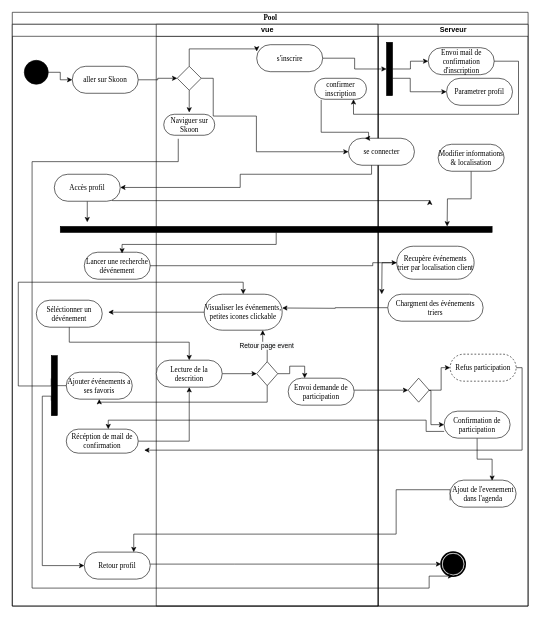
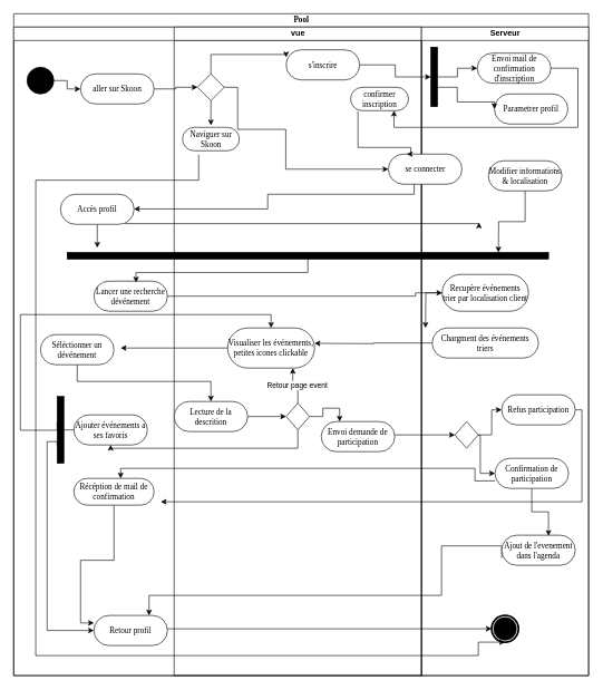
  <mxCell id="0" />
  <mxCell id="1" parent="0" />
  <mxCell id="2" value="Pool" style="swimlane;html=1;childLayout=stackLayout;startSize=20;rounded=0;shadow=0;comic=0;labelBackgroundColor=none;strokeWidth=1;fontFamily=Verdana;fontSize=12;align=center;" parent="1" vertex="1"><mxGeometry x="20" y="20" width="860" height="990" as="geometry" /></mxCell>
  <mxCell id="3" value="CLient" style="swimlane;html=1;startSize=20;" parent="2" vertex="1"><mxGeometry y="20" width="610" height="970" as="geometry" /></mxCell>
  <mxCell id="4" value="vue" style="swimlane;html=1;startSize=20;align=center;" parent="3" vertex="1"><mxGeometry x="240" width="370" height="970" as="geometry" /></mxCell>
  <mxCell id="5" value="" style="rounded=0;whiteSpace=wrap;html=1;fillColor=#000000;" parent="4" vertex="1"><mxGeometry x="-160" y="337" width="720" height="10" as="geometry" /></mxCell>
  <mxCell id="6" value="Visualiser les événements, petites icones clickable" style="rounded=1;whiteSpace=wrap;html=1;shadow=0;comic=0;labelBackgroundColor=none;strokeWidth=1;fontFamily=Verdana;fontSize=12;align=center;arcSize=50;" parent="4" vertex="1"><mxGeometry x="80" y="450" width="130" height="60" as="geometry" /></mxCell>
  <mxCell id="7" style="edgeStyle=orthogonalEdgeStyle;rounded=0;orthogonalLoop=1;jettySize=auto;html=1;entryX=0.75;entryY=1;entryDx=0;entryDy=0;" parent="4" source="10" target="6" edge="1"><mxGeometry relative="1" as="geometry"><Array as="points"><mxPoint x="185" y="536" /><mxPoint x="178" y="536" /></Array></mxGeometry></mxCell>
  <mxCell id="8" value="&lt;span style=&quot;background-color: rgb(248 , 249 , 250)&quot;&gt;Retour page event&lt;/span&gt;" style="edgeLabel;html=1;align=center;verticalAlign=middle;resizable=0;points=[];" vertex="1" connectable="0" parent="7"><mxGeometry x="-0.373" y="2" relative="1" as="geometry"><mxPoint y="-8" as="offset" /></mxGeometry></mxCell>
  <mxCell id="9" style="edgeStyle=orthogonalEdgeStyle;rounded=0;orthogonalLoop=1;jettySize=auto;html=1;entryX=0.25;entryY=0;entryDx=0;entryDy=0;" edge="1" parent="4" source="10" target="14"><mxGeometry relative="1" as="geometry" /></mxCell>
  <mxCell id="10" value="" style="rhombus;whiteSpace=wrap;html=1;fillColor=#FFFFFF;" parent="4" vertex="1"><mxGeometry x="167.5" y="562.5" width="35" height="40" as="geometry" /></mxCell>
  <mxCell id="11" style="edgeStyle=orthogonalEdgeStyle;rounded=0;orthogonalLoop=1;jettySize=auto;html=1;" parent="4" source="12" target="10" edge="1"><mxGeometry relative="1" as="geometry" /></mxCell>
  <mxCell id="12" value="Lecture de la descrition" style="rounded=1;whiteSpace=wrap;html=1;shadow=0;comic=0;labelBackgroundColor=none;strokeWidth=1;fontFamily=Verdana;fontSize=12;align=center;arcSize=50;" parent="4" vertex="1"><mxGeometry y="560" width="110" height="45" as="geometry" /></mxCell>
  <mxCell id="13" value="Naviguer sur Skoon" style="rounded=1;whiteSpace=wrap;html=1;shadow=0;comic=0;labelBackgroundColor=none;strokeWidth=1;fontFamily=Verdana;fontSize=12;align=center;arcSize=50;" vertex="1" parent="4"><mxGeometry x="12.5" y="150" width="85" height="35" as="geometry" /></mxCell>
  <mxCell id="14" value="Envoi demande de participation" style="rounded=1;whiteSpace=wrap;html=1;shadow=0;comic=0;labelBackgroundColor=none;strokeWidth=1;fontFamily=Verdana;fontSize=12;align=center;arcSize=50;" parent="4" vertex="1"><mxGeometry x="220" y="590" width="110" height="45" as="geometry" /></mxCell>
  <mxCell id="15" value="Séléctionner un dévénement" style="rounded=1;whiteSpace=wrap;html=1;shadow=0;comic=0;labelBackgroundColor=none;strokeWidth=1;fontFamily=Verdana;fontSize=12;align=center;arcSize=50;" parent="3" vertex="1"><mxGeometry x="40" y="460" width="110" height="45" as="geometry" /></mxCell>
  <mxCell id="16" style="edgeStyle=orthogonalEdgeStyle;rounded=0;orthogonalLoop=1;jettySize=auto;html=1;" parent="3" source="15" target="12" edge="1"><mxGeometry relative="1" as="geometry"><mxPoint x="110" y="580" as="targetPoint" /><Array as="points"><mxPoint x="95" y="530" /><mxPoint x="295" y="530" /></Array></mxGeometry></mxCell>
  <mxCell id="17" style="edgeStyle=orthogonalEdgeStyle;rounded=0;orthogonalLoop=1;jettySize=auto;html=1;" parent="3" source="37" edge="1"><mxGeometry relative="1" as="geometry"><mxPoint x="450" y="473" as="targetPoint" /></mxGeometry></mxCell>
- <mxCell id="18" style="edgeStyle=orthogonalEdgeStyle;rounded=0;orthogonalLoop=1;jettySize=auto;html=1;" edge="1" parent="3" source="19" target="12"><mxGeometry relative="1" as="geometry" /></mxCell>
+ <mxCell id="18" style="edgeStyle=orthogonalEdgeStyle;rounded=0;orthogonalLoop=1;jettySize=auto;html=1;entryX=0;entryY=0.25;entryDx=0;entryDy=0;" edge="1" parent="3" source="19" target="26"><mxGeometry relative="1" as="geometry" /></mxCell>
  <mxCell id="19" value="Récéption de mail de confirmation" style="rounded=1;whiteSpace=wrap;html=1;shadow=0;comic=0;labelBackgroundColor=none;strokeWidth=1;fontFamily=Verdana;fontSize=12;align=center;arcSize=50;" parent="3" vertex="1"><mxGeometry x="90" y="675" width="120" height="40" as="geometry" /></mxCell>
  <mxCell id="20" style="edgeStyle=orthogonalEdgeStyle;rounded=0;orthogonalLoop=1;jettySize=auto;html=1;entryX=0.5;entryY=0;entryDx=0;entryDy=0;exitX=0.38;exitY=1;exitDx=0;exitDy=0;exitPerimeter=0;" edge="1" parent="3" source="25" target="6"><mxGeometry relative="1" as="geometry"><Array as="points"><mxPoint x="10" y="603" /><mxPoint x="10" y="430" /><mxPoint x="385" y="430" /></Array></mxGeometry></mxCell>
  <mxCell id="21" value="Ajouter événements a ses favoris" style="rounded=1;whiteSpace=wrap;html=1;shadow=0;comic=0;labelBackgroundColor=none;strokeWidth=1;fontFamily=Verdana;fontSize=12;align=center;arcSize=50;" parent="3" vertex="1"><mxGeometry x="90" y="580" width="110" height="45" as="geometry" /></mxCell>
  <mxCell id="22" style="edgeStyle=orthogonalEdgeStyle;rounded=0;orthogonalLoop=1;jettySize=auto;html=1;entryX=0.5;entryY=1;entryDx=0;entryDy=0;" parent="3" source="10" target="21" edge="1"><mxGeometry relative="1" as="geometry"><mxPoint x="130" y="610" as="targetPoint" /><Array as="points"><mxPoint x="425" y="630" /><mxPoint x="145" y="630" /></Array></mxGeometry></mxCell>
  <mxCell id="23" value="Lancer une recherche dévénement" style="rounded=1;whiteSpace=wrap;html=1;shadow=0;comic=0;labelBackgroundColor=none;strokeWidth=1;fontFamily=Verdana;fontSize=12;align=center;arcSize=50;" parent="3" vertex="1"><mxGeometry x="120" y="380" width="110" height="45" as="geometry" /></mxCell>
  <mxCell id="24" style="edgeStyle=orthogonalEdgeStyle;rounded=0;orthogonalLoop=1;jettySize=auto;html=1;entryX=0.573;entryY=0.044;entryDx=0;entryDy=0;entryPerimeter=0;" edge="1" parent="3" source="5" target="23"><mxGeometry relative="1" as="geometry" /></mxCell>
  <mxCell id="25" value="" style="rounded=0;whiteSpace=wrap;html=1;fillColor=#000000;rotation=90;" vertex="1" parent="3"><mxGeometry x="20" y="597.5" width="100" height="10" as="geometry" /></mxCell>
  <mxCell id="26" value="Retour profil" style="rounded=1;whiteSpace=wrap;html=1;shadow=0;comic=0;labelBackgroundColor=none;strokeWidth=1;fontFamily=Verdana;fontSize=12;align=center;arcSize=50;" parent="3" vertex="1"><mxGeometry x="120" y="880" width="110" height="45" as="geometry" /></mxCell>
  <mxCell id="27" style="edgeStyle=orthogonalEdgeStyle;rounded=0;orthogonalLoop=1;jettySize=auto;html=1;" edge="1" parent="3" source="39"><mxGeometry relative="1" as="geometry"><mxPoint x="725" y="337" as="targetPoint" /></mxGeometry></mxCell>
  <mxCell id="28" style="edgeStyle=orthogonalEdgeStyle;rounded=0;orthogonalLoop=1;jettySize=auto;html=1;exitX=0.75;exitY=1;exitDx=0;exitDy=0;entryX=0;entryY=0.5;entryDx=0;entryDy=0;" edge="1" parent="3" source="25" target="26"><mxGeometry relative="1" as="geometry"><mxPoint x="20" y="910" as="targetPoint" /><Array as="points"><mxPoint x="65" y="620" /><mxPoint x="50" y="620" /><mxPoint x="50" y="903" /></Array></mxGeometry></mxCell>
  <mxCell id="29" style="edgeStyle=orthogonalEdgeStyle;rounded=0;orthogonalLoop=1;jettySize=auto;html=1;entryX=0;entryY=0.5;entryDx=0;entryDy=0;" edge="1" parent="2" source="26" target="35"><mxGeometry relative="1" as="geometry"><Array as="points"><mxPoint x="370" y="920" /><mxPoint x="370" y="920" /></Array></mxGeometry></mxCell>
  <mxCell id="30" style="edgeStyle=orthogonalEdgeStyle;rounded=0;orthogonalLoop=1;jettySize=auto;html=1;entryX=0;entryY=0.5;entryDx=0;entryDy=0;" parent="2" source="23" edge="1" target="36"><mxGeometry relative="1" as="geometry"><mxPoint x="560" y="422.5" as="targetPoint" /><Array as="points"><mxPoint x="601" y="423" /></Array></mxGeometry></mxCell>
  <mxCell id="31" style="edgeStyle=orthogonalEdgeStyle;rounded=0;orthogonalLoop=1;jettySize=auto;html=1;entryX=0.75;entryY=0;entryDx=0;entryDy=0;exitX=0;exitY=0.75;exitDx=0;exitDy=0;" edge="1" parent="2" source="38" target="26"><mxGeometry relative="1" as="geometry"><Array as="points"><mxPoint x="640" y="796" /><mxPoint x="640" y="870" /><mxPoint x="203" y="870" /></Array></mxGeometry></mxCell>
  <mxCell id="32" style="edgeStyle=orthogonalEdgeStyle;rounded=0;orthogonalLoop=1;jettySize=auto;html=1;exitX=0;exitY=0.75;exitDx=0;exitDy=0;" edge="1" parent="2" source="41" target="19"><mxGeometry relative="1" as="geometry"><Array as="points"><mxPoint x="690" y="680" /><mxPoint x="160" y="680" /></Array></mxGeometry></mxCell>
  <mxCell id="33" style="edgeStyle=orthogonalEdgeStyle;rounded=0;orthogonalLoop=1;jettySize=auto;html=1;" edge="1" parent="2" source="44"><mxGeometry relative="1" as="geometry"><mxPoint x="220" y="730" as="targetPoint" /><Array as="points"><mxPoint x="850" y="593" /><mxPoint x="850" y="730" /><mxPoint x="220" y="730" /></Array></mxGeometry></mxCell>
  <mxCell id="34" value="Serveur" style="swimlane;html=1;startSize=20;" parent="2" vertex="1"><mxGeometry x="610" y="20" width="250" height="970" as="geometry" /></mxCell>
  <mxCell id="35" value="" style="shape=mxgraph.bpmn.shape;html=1;verticalLabelPosition=bottom;labelBackgroundColor=#ffffff;verticalAlign=top;perimeter=ellipsePerimeter;outline=end;symbol=terminate;rounded=0;shadow=0;comic=0;strokeWidth=1;fontFamily=Verdana;fontSize=12;align=center;" parent="34" vertex="1"><mxGeometry x="105" y="880" width="40" height="40" as="geometry" /></mxCell>
  <mxCell id="36" value="Recupère événements trier par localisation client" style="rounded=1;whiteSpace=wrap;html=1;shadow=0;comic=0;labelBackgroundColor=none;strokeWidth=1;fontFamily=Verdana;fontSize=12;align=center;arcSize=50;" parent="34" vertex="1"><mxGeometry x="31" y="370" width="129" height="55" as="geometry" /></mxCell>
  <mxCell id="37" value="Chargment des événements triers" style="rounded=1;whiteSpace=wrap;html=1;shadow=0;comic=0;labelBackgroundColor=none;strokeWidth=1;fontFamily=Verdana;fontSize=12;align=center;arcSize=50;" parent="34" vertex="1"><mxGeometry x="16" y="450" width="159" height="45" as="geometry" /></mxCell>
  <mxCell id="38" value="Ajout de l'evenement dans l'agenda" style="rounded=1;whiteSpace=wrap;html=1;shadow=0;comic=0;labelBackgroundColor=none;strokeWidth=1;fontFamily=Verdana;fontSize=12;align=center;arcSize=50;" parent="34" vertex="1"><mxGeometry x="120" y="760" width="110" height="45" as="geometry" /></mxCell>
  <mxCell id="39" value="Modifier informations &amp;amp; localisation" style="rounded=1;whiteSpace=wrap;html=1;shadow=0;comic=0;labelBackgroundColor=none;strokeWidth=1;fontFamily=Verdana;fontSize=12;align=center;arcSize=50;" vertex="1" parent="34"><mxGeometry x="100" y="200" width="110" height="45" as="geometry" /></mxCell>
  <mxCell id="40" style="edgeStyle=orthogonalEdgeStyle;rounded=0;orthogonalLoop=1;jettySize=auto;html=1;entryX=0.636;entryY=0.022;entryDx=0;entryDy=0;entryPerimeter=0;" edge="1" parent="34" source="41" target="38"><mxGeometry relative="1" as="geometry" /></mxCell>
  <mxCell id="41" value="Confirmation de participation" style="rounded=1;whiteSpace=wrap;html=1;shadow=0;comic=0;labelBackgroundColor=none;strokeWidth=1;fontFamily=Verdana;fontSize=12;align=center;arcSize=50;" vertex="1" parent="34"><mxGeometry x="110" y="645" width="110" height="45" as="geometry" /></mxCell>
  <mxCell id="42" style="edgeStyle=orthogonalEdgeStyle;rounded=0;orthogonalLoop=1;jettySize=auto;html=1;entryX=0;entryY=0.5;entryDx=0;entryDy=0;" edge="1" parent="34" target="41"><mxGeometry relative="1" as="geometry"><mxPoint x="65" y="610" as="sourcePoint" /></mxGeometry></mxCell>
  <mxCell id="43" value="" style="rhombus;whiteSpace=wrap;html=1;fillColor=#FFFFFF;" vertex="1" parent="34"><mxGeometry x="50" y="590" width="35" height="40" as="geometry" /></mxCell>
- <mxCell id="44" value="Refus participation" style="rounded=1;whiteSpace=wrap;html=1;shadow=0;comic=0;labelBackgroundColor=none;strokeWidth=1;fontFamily=Verdana;fontSize=12;align=center;arcSize=50;dashed=1;" vertex="1" parent="34"><mxGeometry x="120" y="550" width="110" height="45" as="geometry" /></mxCell>
+ <mxCell id="44" value="Refus participation" style="rounded=1;whiteSpace=wrap;html=1;shadow=0;comic=0;labelBackgroundColor=none;strokeWidth=1;fontFamily=Verdana;fontSize=12;align=center;arcSize=50;" vertex="1" parent="34"><mxGeometry x="120" y="550" width="110" height="45" as="geometry" /></mxCell>
  <mxCell id="45" style="edgeStyle=orthogonalEdgeStyle;rounded=0;orthogonalLoop=1;jettySize=auto;html=1;" edge="1" parent="34" source="43" target="44"><mxGeometry relative="1" as="geometry"><mxPoint x="110" y="580" as="targetPoint" /></mxGeometry></mxCell>
  <mxCell id="46" style="edgeStyle=orthogonalEdgeStyle;rounded=0;orthogonalLoop=1;jettySize=auto;html=1;entryX=0;entryY=0.5;entryDx=0;entryDy=0;" edge="1" parent="2" source="14" target="43"><mxGeometry relative="1" as="geometry"><mxPoint x="620" y="632.5" as="targetPoint" /><Array as="points"><mxPoint x="590" y="630" /><mxPoint x="590" y="630" /></Array></mxGeometry></mxCell>
  <mxCell id="47" style="edgeStyle=orthogonalEdgeStyle;rounded=0;orthogonalLoop=1;jettySize=auto;html=1;" parent="1" source="36" edge="1"><mxGeometry relative="1" as="geometry"><mxPoint x="636" y="490" as="targetPoint" /></mxGeometry></mxCell>
  <mxCell id="48" style="edgeStyle=orthogonalEdgeStyle;rounded=0;orthogonalLoop=1;jettySize=auto;html=1;" parent="1" source="6" edge="1"><mxGeometry relative="1" as="geometry"><mxPoint x="180" y="520" as="targetPoint" /></mxGeometry></mxCell>
  <mxCell id="49" style="edgeStyle=orthogonalEdgeStyle;rounded=0;orthogonalLoop=1;jettySize=auto;html=1;entryX=0.5;entryY=1;entryDx=0;entryDy=0;" edge="1" parent="1" target="35"><mxGeometry relative="1" as="geometry"><mxPoint x="296.7" y="230.8" as="sourcePoint" /><mxPoint x="740" y="980" as="targetPoint" /><Array as="points"><mxPoint x="297" y="269" /><mxPoint x="53" y="269" /><mxPoint x="53" y="980" /><mxPoint x="715" y="980" /></Array></mxGeometry></mxCell>
  <mxCell id="50" value="" style="endArrow=classic;html=1;exitX=0.5;exitY=1;exitDx=0;exitDy=0;" edge="1" parent="1" source="59"><mxGeometry width="50" height="50" relative="1" as="geometry"><mxPoint x="400" y="190" as="sourcePoint" /><mxPoint x="315" y="187" as="targetPoint" /></mxGeometry></mxCell>
  <mxCell id="51" value="" style="endArrow=classic;html=1;exitX=0.5;exitY=1;exitDx=0;exitDy=0;" edge="1" parent="1" source="56"><mxGeometry width="50" height="50" relative="1" as="geometry"><mxPoint x="400" y="270" as="sourcePoint" /><mxPoint x="145" y="370" as="targetPoint" /></mxGeometry></mxCell>
  <mxCell id="52" style="edgeStyle=orthogonalEdgeStyle;rounded=0;orthogonalLoop=1;jettySize=auto;html=1;entryX=0;entryY=0.5;entryDx=0;entryDy=0;" edge="1" parent="1" source="53" target="59"><mxGeometry relative="1" as="geometry" /></mxCell>
  <mxCell id="53" value="aller sur Skoon" style="rounded=1;whiteSpace=wrap;html=1;shadow=0;comic=0;labelBackgroundColor=none;strokeWidth=1;fontFamily=Verdana;fontSize=12;align=center;arcSize=50;" vertex="1" parent="1"><mxGeometry x="120" y="110" width="110" height="45" as="geometry" /></mxCell>
  <mxCell id="54" value="" style="ellipse;whiteSpace=wrap;html=1;rounded=0;shadow=0;comic=0;labelBackgroundColor=none;strokeWidth=1;fillColor=#000000;fontFamily=Verdana;fontSize=12;align=center;" vertex="1" parent="1"><mxGeometry x="40" y="100" width="40" height="40" as="geometry" /></mxCell>
  <mxCell id="55" style="edgeStyle=orthogonalEdgeStyle;rounded=0;orthogonalLoop=1;jettySize=auto;html=1;entryX=0;entryY=0.5;entryDx=0;entryDy=0;exitX=0.918;exitY=0.933;exitDx=0;exitDy=0;exitPerimeter=0;" edge="1" parent="1"><mxGeometry relative="1" as="geometry"><mxPoint x="186.98" y="331.985" as="sourcePoint" /><mxPoint x="716" y="332.5" as="targetPoint" /><Array as="points"><mxPoint x="187" y="334" /><mxPoint x="716" y="334" /></Array></mxGeometry></mxCell>
  <mxCell id="56" value="Accès profil" style="rounded=1;whiteSpace=wrap;html=1;shadow=0;comic=0;labelBackgroundColor=none;strokeWidth=1;fontFamily=Verdana;fontSize=12;align=center;arcSize=50;" vertex="1" parent="1"><mxGeometry x="90" y="290" width="110" height="45" as="geometry" /></mxCell>
  <mxCell id="57" style="edgeStyle=orthogonalEdgeStyle;rounded=0;orthogonalLoop=1;jettySize=auto;html=1;entryX=0;entryY=0.25;entryDx=0;entryDy=0;" edge="1" parent="1" source="59" target="61"><mxGeometry relative="1" as="geometry"><Array as="points"><mxPoint x="315" y="81" /></Array></mxGeometry></mxCell>
  <mxCell id="58" style="edgeStyle=orthogonalEdgeStyle;rounded=0;orthogonalLoop=1;jettySize=auto;html=1;entryX=0;entryY=0.5;entryDx=0;entryDy=0;" edge="1" parent="1" source="59" target="67"><mxGeometry relative="1" as="geometry"><mxPoint x="129" y="168" as="targetPoint" /><Array as="points"><mxPoint x="355" y="130" /><mxPoint x="355" y="193" /><mxPoint x="427" y="193" /></Array></mxGeometry></mxCell>
  <mxCell id="59" value="" style="rhombus;whiteSpace=wrap;html=1;" vertex="1" parent="1"><mxGeometry x="295" y="110" width="40" height="40" as="geometry" /></mxCell>
  <mxCell id="60" style="edgeStyle=orthogonalEdgeStyle;rounded=0;orthogonalLoop=1;jettySize=auto;html=1;entryX=0.5;entryY=1;entryDx=0;entryDy=0;" edge="1" parent="1" source="61" target="65"><mxGeometry relative="1" as="geometry" /></mxCell>
  <mxCell id="61" value="s'inscrire" style="rounded=1;whiteSpace=wrap;html=1;shadow=0;comic=0;labelBackgroundColor=none;strokeWidth=1;fontFamily=Verdana;fontSize=12;align=center;arcSize=50;" vertex="1" parent="1"><mxGeometry x="427.5" y="74" width="110" height="45" as="geometry" /></mxCell>
- <mxCell id="62" value="Parametrer profil" style="rounded=1;whiteSpace=wrap;html=1;shadow=0;comic=0;labelBackgroundColor=none;strokeWidth=1;fontFamily=Verdana;fontSize=12;align=center;arcSize=50;" vertex="1" parent="1"><mxGeometry x="744" y="130" width="110" height="45" as="geometry" /></mxCell>
+ <mxCell id="62" value="Parametrer profil" style="rounded=1;whiteSpace=wrap;html=1;shadow=0;comic=0;labelBackgroundColor=none;strokeWidth=1;fontFamily=Verdana;fontSize=12;align=center;arcSize=50;" vertex="1" parent="1"><mxGeometry x="739" y="140" width="110" height="45" as="geometry" /></mxCell>
  <mxCell id="63" style="edgeStyle=orthogonalEdgeStyle;rounded=0;orthogonalLoop=1;jettySize=auto;html=1;entryX=0;entryY=0.5;entryDx=0;entryDy=0;" edge="1" parent="1" source="65" target="66"><mxGeometry relative="1" as="geometry" /></mxCell>
  <mxCell id="64" style="edgeStyle=orthogonalEdgeStyle;rounded=0;orthogonalLoop=1;jettySize=auto;html=1;entryX=0;entryY=0.5;entryDx=0;entryDy=0;" edge="1" parent="1" source="65" target="62"><mxGeometry relative="1" as="geometry"><Array as="points"><mxPoint x="683.5" y="130" /><mxPoint x="683.5" y="152" /></Array></mxGeometry></mxCell>
  <mxCell id="65" value="" style="rounded=0;whiteSpace=wrap;html=1;fillColor=#000000;direction=south;" vertex="1" parent="1"><mxGeometry x="644" y="70" width="10" height="89" as="geometry" /></mxCell>
  <mxCell id="66" value="Envoi mail de confirmation d'inscription" style="rounded=1;whiteSpace=wrap;html=1;shadow=0;comic=0;labelBackgroundColor=none;strokeWidth=1;fontFamily=Verdana;fontSize=12;align=center;arcSize=50;" vertex="1" parent="1"><mxGeometry x="713.5" y="79" width="110" height="45" as="geometry" /></mxCell>
  <mxCell id="67" value="se connecter" style="rounded=1;whiteSpace=wrap;html=1;shadow=0;comic=0;labelBackgroundColor=none;strokeWidth=1;fontFamily=Verdana;fontSize=12;align=center;arcSize=50;" vertex="1" parent="1"><mxGeometry x="580.5" y="230" width="110" height="45" as="geometry" /></mxCell>
  <mxCell id="68" style="edgeStyle=orthogonalEdgeStyle;rounded=0;orthogonalLoop=1;jettySize=auto;html=1;exitX=0.127;exitY=1.029;exitDx=0;exitDy=0;exitPerimeter=0;entryX=0.25;entryY=0;entryDx=0;entryDy=0;" edge="1" parent="1" source="69" target="67"><mxGeometry relative="1" as="geometry"><mxPoint x="361" y="180" as="targetPoint" /><Array as="points"><mxPoint x="535" y="220" /><mxPoint x="614" y="220" /><mxPoint x="614" y="230" /></Array></mxGeometry></mxCell>
  <mxCell id="69" value="confirmer inscription" style="rounded=1;whiteSpace=wrap;html=1;shadow=0;comic=0;labelBackgroundColor=none;strokeWidth=1;fontFamily=Verdana;fontSize=12;align=center;arcSize=50;" vertex="1" parent="1"><mxGeometry x="524" y="130" width="86.5" height="35" as="geometry" /></mxCell>
  <mxCell id="70" style="edgeStyle=orthogonalEdgeStyle;rounded=0;orthogonalLoop=1;jettySize=auto;html=1;entryX=0.75;entryY=1;entryDx=0;entryDy=0;" edge="1" parent="1" source="66" target="69"><mxGeometry relative="1" as="geometry"><Array as="points"><mxPoint x="864" y="102" /><mxPoint x="864" y="190" /><mxPoint x="589" y="190" /></Array></mxGeometry></mxCell>
  <mxCell id="71" style="edgeStyle=orthogonalEdgeStyle;rounded=0;orthogonalLoop=1;jettySize=auto;html=1;" edge="1" parent="1" source="67" target="56"><mxGeometry relative="1" as="geometry"><mxPoint x="179" y="263" as="targetPoint" /><Array as="points"><mxPoint x="619" y="290" /><mxPoint x="400" y="290" /><mxPoint x="400" y="312" /></Array><mxPoint x="709" y="210" as="sourcePoint" /></mxGeometry></mxCell>
  <mxCell id="72" style="edgeStyle=orthogonalEdgeStyle;rounded=0;orthogonalLoop=1;jettySize=auto;html=1;entryX=0;entryY=0.5;entryDx=0;entryDy=0;" edge="1" parent="1" source="54" target="53"><mxGeometry relative="1" as="geometry"><mxPoint x="90" y="70" as="targetPoint" /></mxGeometry></mxCell>
  <mxCell id="73" style="edgeStyle=orthogonalEdgeStyle;rounded=0;orthogonalLoop=1;jettySize=auto;html=1;" edge="1" parent="1" source="21"><mxGeometry relative="1" as="geometry"><mxPoint x="90" y="643" as="targetPoint" /></mxGeometry></mxCell>
